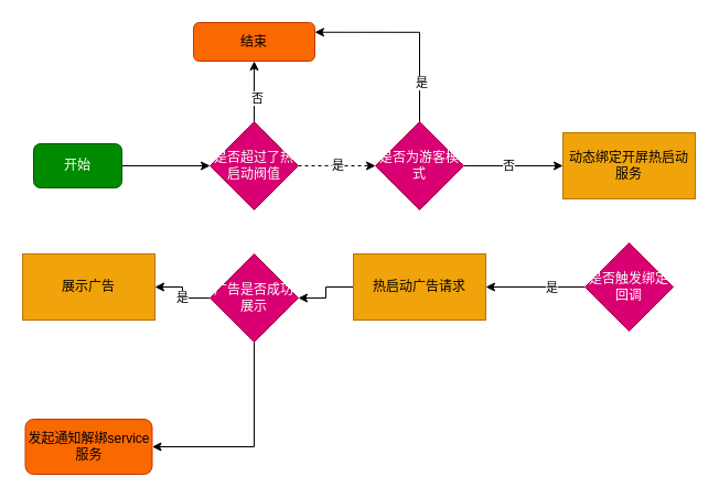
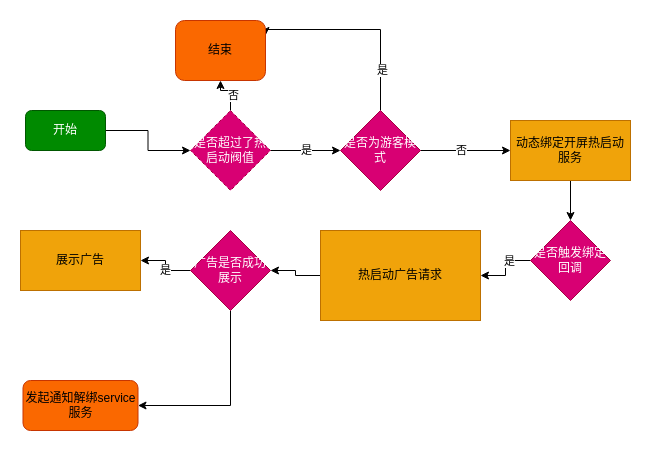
  <mxCell id="0" />
  <mxCell id="1" parent="0" />
  <mxCell id="2" value="" style="edgeStyle=orthogonalEdgeStyle;rounded=0;orthogonalLoop=1;jettySize=auto;html=1;" edge="1" parent="1" source="3" target="8"><mxGeometry relative="1" as="geometry" /></mxCell>
- <mxCell id="3" value="开始" style="rounded=1;whiteSpace=wrap;html=1;fillColor=#008a00;fontColor=#ffffff;strokeColor=#005700;" vertex="1" parent="1"><mxGeometry x="30" y="130" width="80" height="40" as="geometry" /></mxCell>
- <mxCell id="4" value="" style="edgeStyle=orthogonalEdgeStyle;rounded=0;orthogonalLoop=1;jettySize=auto;html=1;dashed=1;" edge="1" parent="1" source="8" target="13"><mxGeometry relative="1" as="geometry" /></mxCell>
+ <mxCell id="3" value="开始" style="rounded=1;whiteSpace=wrap;html=1;fillColor=#008a00;fontColor=#ffffff;strokeColor=#005700;" vertex="1" parent="1"><mxGeometry x="25" y="110" width="80" height="40" as="geometry" /></mxCell>
+ <mxCell id="4" value="" style="edgeStyle=orthogonalEdgeStyle;rounded=0;orthogonalLoop=1;jettySize=auto;html=1;" edge="1" parent="1" source="8" target="13"><mxGeometry relative="1" as="geometry" /></mxCell>
  <mxCell id="5" value="是" style="edgeLabel;html=1;align=center;verticalAlign=middle;resizable=0;points=[];" vertex="1" connectable="0" parent="4"><mxGeometry y="1" relative="1" as="geometry"><mxPoint as="offset" /></mxGeometry></mxCell>
  <mxCell id="6" value="" style="edgeStyle=orthogonalEdgeStyle;rounded=0;orthogonalLoop=1;jettySize=auto;html=1;" edge="1" parent="1" source="8" target="14"><mxGeometry relative="1" as="geometry" /></mxCell>
  <mxCell id="7" value="否" style="edgeLabel;html=1;align=center;verticalAlign=middle;resizable=0;points=[];" vertex="1" connectable="0" parent="6"><mxGeometry x="-0.2" y="-2" relative="1" as="geometry"><mxPoint as="offset" /></mxGeometry></mxCell>
- <mxCell id="8" value="是否超过了热启动阀值" style="rhombus;whiteSpace=wrap;html=1;rounded=0;fillColor=#d80073;fontColor=#ffffff;strokeColor=#A50040;" vertex="1" parent="1"><mxGeometry x="190" y="110" width="80" height="80" as="geometry" /></mxCell>
+ <mxCell id="8" value="是否超过了热启动阀值" style="rhombus;whiteSpace=wrap;html=1;rounded=0;fillColor=#d80073;fontColor=#ffffff;strokeColor=#A50040;dashed=1;" vertex="1" parent="1"><mxGeometry x="190" y="110" width="80" height="80" as="geometry" /></mxCell>
  <mxCell id="9" value="" style="edgeStyle=orthogonalEdgeStyle;rounded=0;orthogonalLoop=1;jettySize=auto;html=1;" edge="1" parent="1" source="13" target="16"><mxGeometry relative="1" as="geometry" /></mxCell>
  <mxCell id="10" value="否" style="edgeLabel;html=1;align=center;verticalAlign=middle;resizable=0;points=[];" vertex="1" connectable="0" parent="9"><mxGeometry x="-0.111" y="1" relative="1" as="geometry"><mxPoint as="offset" /></mxGeometry></mxCell>
  <mxCell id="11" style="edgeStyle=orthogonalEdgeStyle;rounded=0;orthogonalLoop=1;jettySize=auto;html=1;entryX=1;entryY=0.25;entryDx=0;entryDy=0;" edge="1" parent="1" source="13" target="14"><mxGeometry relative="1" as="geometry"><Array as="points"><mxPoint x="380" y="29" /></Array></mxGeometry></mxCell>
  <mxCell id="12" value="是" style="edgeLabel;html=1;align=center;verticalAlign=middle;resizable=0;points=[];" vertex="1" connectable="0" parent="11"><mxGeometry x="-0.591" y="-1" relative="1" as="geometry"><mxPoint as="offset" /></mxGeometry></mxCell>
  <mxCell id="13" value="是否为游客模式" style="rhombus;whiteSpace=wrap;html=1;rounded=0;fillColor=#d80073;fontColor=#ffffff;strokeColor=#A50040;" vertex="1" parent="1"><mxGeometry x="340" y="110" width="80" height="80" as="geometry" /></mxCell>
- <mxCell id="14" value="结束" style="rounded=1;whiteSpace=wrap;html=1;fillColor=#fa6800;fontColor=#000000;strokeColor=#C73500;" vertex="1" parent="1"><mxGeometry x="175" y="20" width="110" height="35" as="geometry" /></mxCell>
+ <mxCell id="14" value="结束" style="rounded=1;whiteSpace=wrap;html=1;fillColor=#fa6800;fontColor=#000000;strokeColor=#C73500;" vertex="1" parent="1"><mxGeometry x="175" y="20" width="90" height="60" as="geometry" /></mxCell>
+ <mxCell id="15" value="" style="edgeStyle=orthogonalEdgeStyle;rounded=0;orthogonalLoop=1;jettySize=auto;html=1;" edge="1" parent="1" source="16" target="19"><mxGeometry relative="1" as="geometry" /></mxCell>
  <mxCell id="16" value="动态绑定开屏热启动服务" style="whiteSpace=wrap;html=1;fillColor=#f0a30a;fontColor=#000000;strokeColor=#BD7000;" vertex="1" parent="1"><mxGeometry x="510" y="120" width="120" height="60" as="geometry" /></mxCell>
  <mxCell id="17" value="" style="edgeStyle=orthogonalEdgeStyle;rounded=0;orthogonalLoop=1;jettySize=auto;html=1;" edge="1" parent="1" source="19" target="21"><mxGeometry relative="1" as="geometry" /></mxCell>
  <mxCell id="18" value="是" style="edgeLabel;html=1;align=center;verticalAlign=middle;resizable=0;points=[];" vertex="1" connectable="0" parent="17"><mxGeometry x="-0.311" relative="1" as="geometry"><mxPoint as="offset" /></mxGeometry></mxCell>
  <mxCell id="19" value="是否触发绑定回调" style="rhombus;whiteSpace=wrap;html=1;rounded=0;fillColor=#d80073;fontColor=#ffffff;strokeColor=#A50040;" vertex="1" parent="1"><mxGeometry x="530" y="220" width="80" height="80" as="geometry" /></mxCell>
  <mxCell id="20" value="" style="edgeStyle=orthogonalEdgeStyle;rounded=0;orthogonalLoop=1;jettySize=auto;html=1;" edge="1" parent="1" source="21" target="25"><mxGeometry relative="1" as="geometry" /></mxCell>
- <mxCell id="21" value="热启动广告请求" style="whiteSpace=wrap;html=1;fillColor=#f0a30a;fontColor=#000000;strokeColor=#BD7000;" vertex="1" parent="1"><mxGeometry x="320" y="230" width="120" height="60" as="geometry" /></mxCell>
+ <mxCell id="21" value="热启动广告请求" style="whiteSpace=wrap;html=1;fillColor=#f0a30a;fontColor=#000000;strokeColor=#BD7000;" vertex="1" parent="1"><mxGeometry x="320" y="230" width="160" height="90" as="geometry" /></mxCell>
  <mxCell id="22" value="" style="edgeStyle=orthogonalEdgeStyle;rounded=0;orthogonalLoop=1;jettySize=auto;html=1;" edge="1" parent="1" source="25" target="26"><mxGeometry relative="1" as="geometry" /></mxCell>
  <mxCell id="23" value="是" style="edgeLabel;html=1;align=center;verticalAlign=middle;resizable=0;points=[];" vertex="1" connectable="0" parent="22"><mxGeometry x="-0.12" y="1" relative="1" as="geometry"><mxPoint as="offset" /></mxGeometry></mxCell>
  <mxCell id="24" style="edgeStyle=orthogonalEdgeStyle;rounded=0;orthogonalLoop=1;jettySize=auto;html=1;entryX=1;entryY=0.5;entryDx=0;entryDy=0;" edge="1" parent="1" source="25" target="27"><mxGeometry relative="1" as="geometry"><Array as="points"><mxPoint x="230" y="405" /></Array></mxGeometry></mxCell>
  <mxCell id="25" value="广告是否成功展示" style="rhombus;whiteSpace=wrap;html=1;rounded=0;fillColor=#d80073;fontColor=#ffffff;strokeColor=#A50040;" vertex="1" parent="1"><mxGeometry x="190" y="230" width="80" height="80" as="geometry" /></mxCell>
  <mxCell id="26" value="展示广告" style="whiteSpace=wrap;html=1;fillColor=#f0a30a;fontColor=#000000;strokeColor=#BD7000;" vertex="1" parent="1"><mxGeometry x="20" y="230" width="120" height="60" as="geometry" /></mxCell>
  <mxCell id="27" value="发起通知解绑service服务" style="rounded=1;whiteSpace=wrap;html=1;fillColor=#fa6800;fontColor=#000000;strokeColor=#C73500;" vertex="1" parent="1"><mxGeometry x="22.5" y="380" width="115" height="50" as="geometry" /></mxCell>
